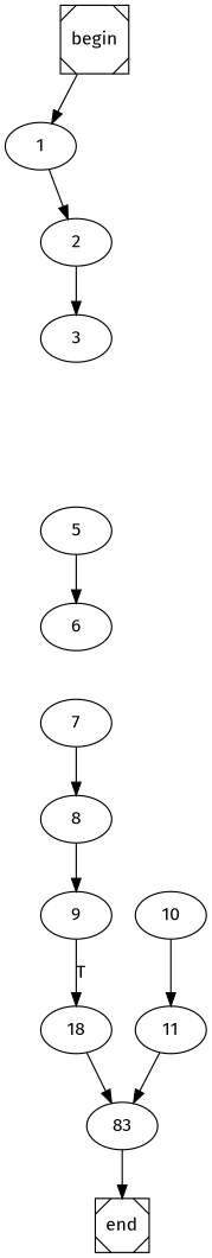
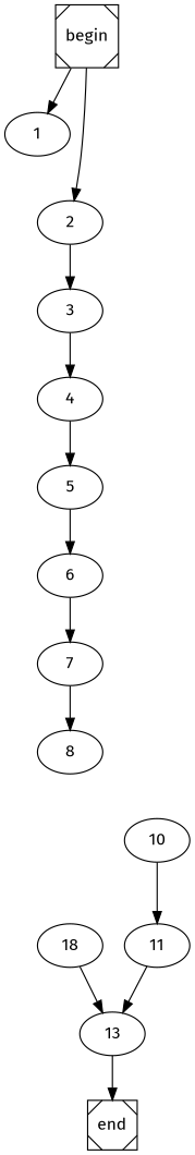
  digraph {
    fontname="Fira Sans"
    node [fontname="Fira Sans"]
    edge [fontname="Fira Sans"]
    begin [shape=Msquare]
    1
    2
    end [shape=Msquare]
    3
+   4
    5
    6
    7
    8
-   9
    n12 [label=18]
-   13 [label=83]
+   13
    10
    11
    begin -> 1
-   1 -> 2
+   begin -> 2
    2 -> 3
+   3 -> 4
+   4 -> 5
    5 -> 6
+   6 -> 7
    7 -> 8
-   8 -> 9
-   9 -> n12 [label=T]
    n12 -> 13
    13 -> end
    10 -> 11
    11 -> 13
  }
